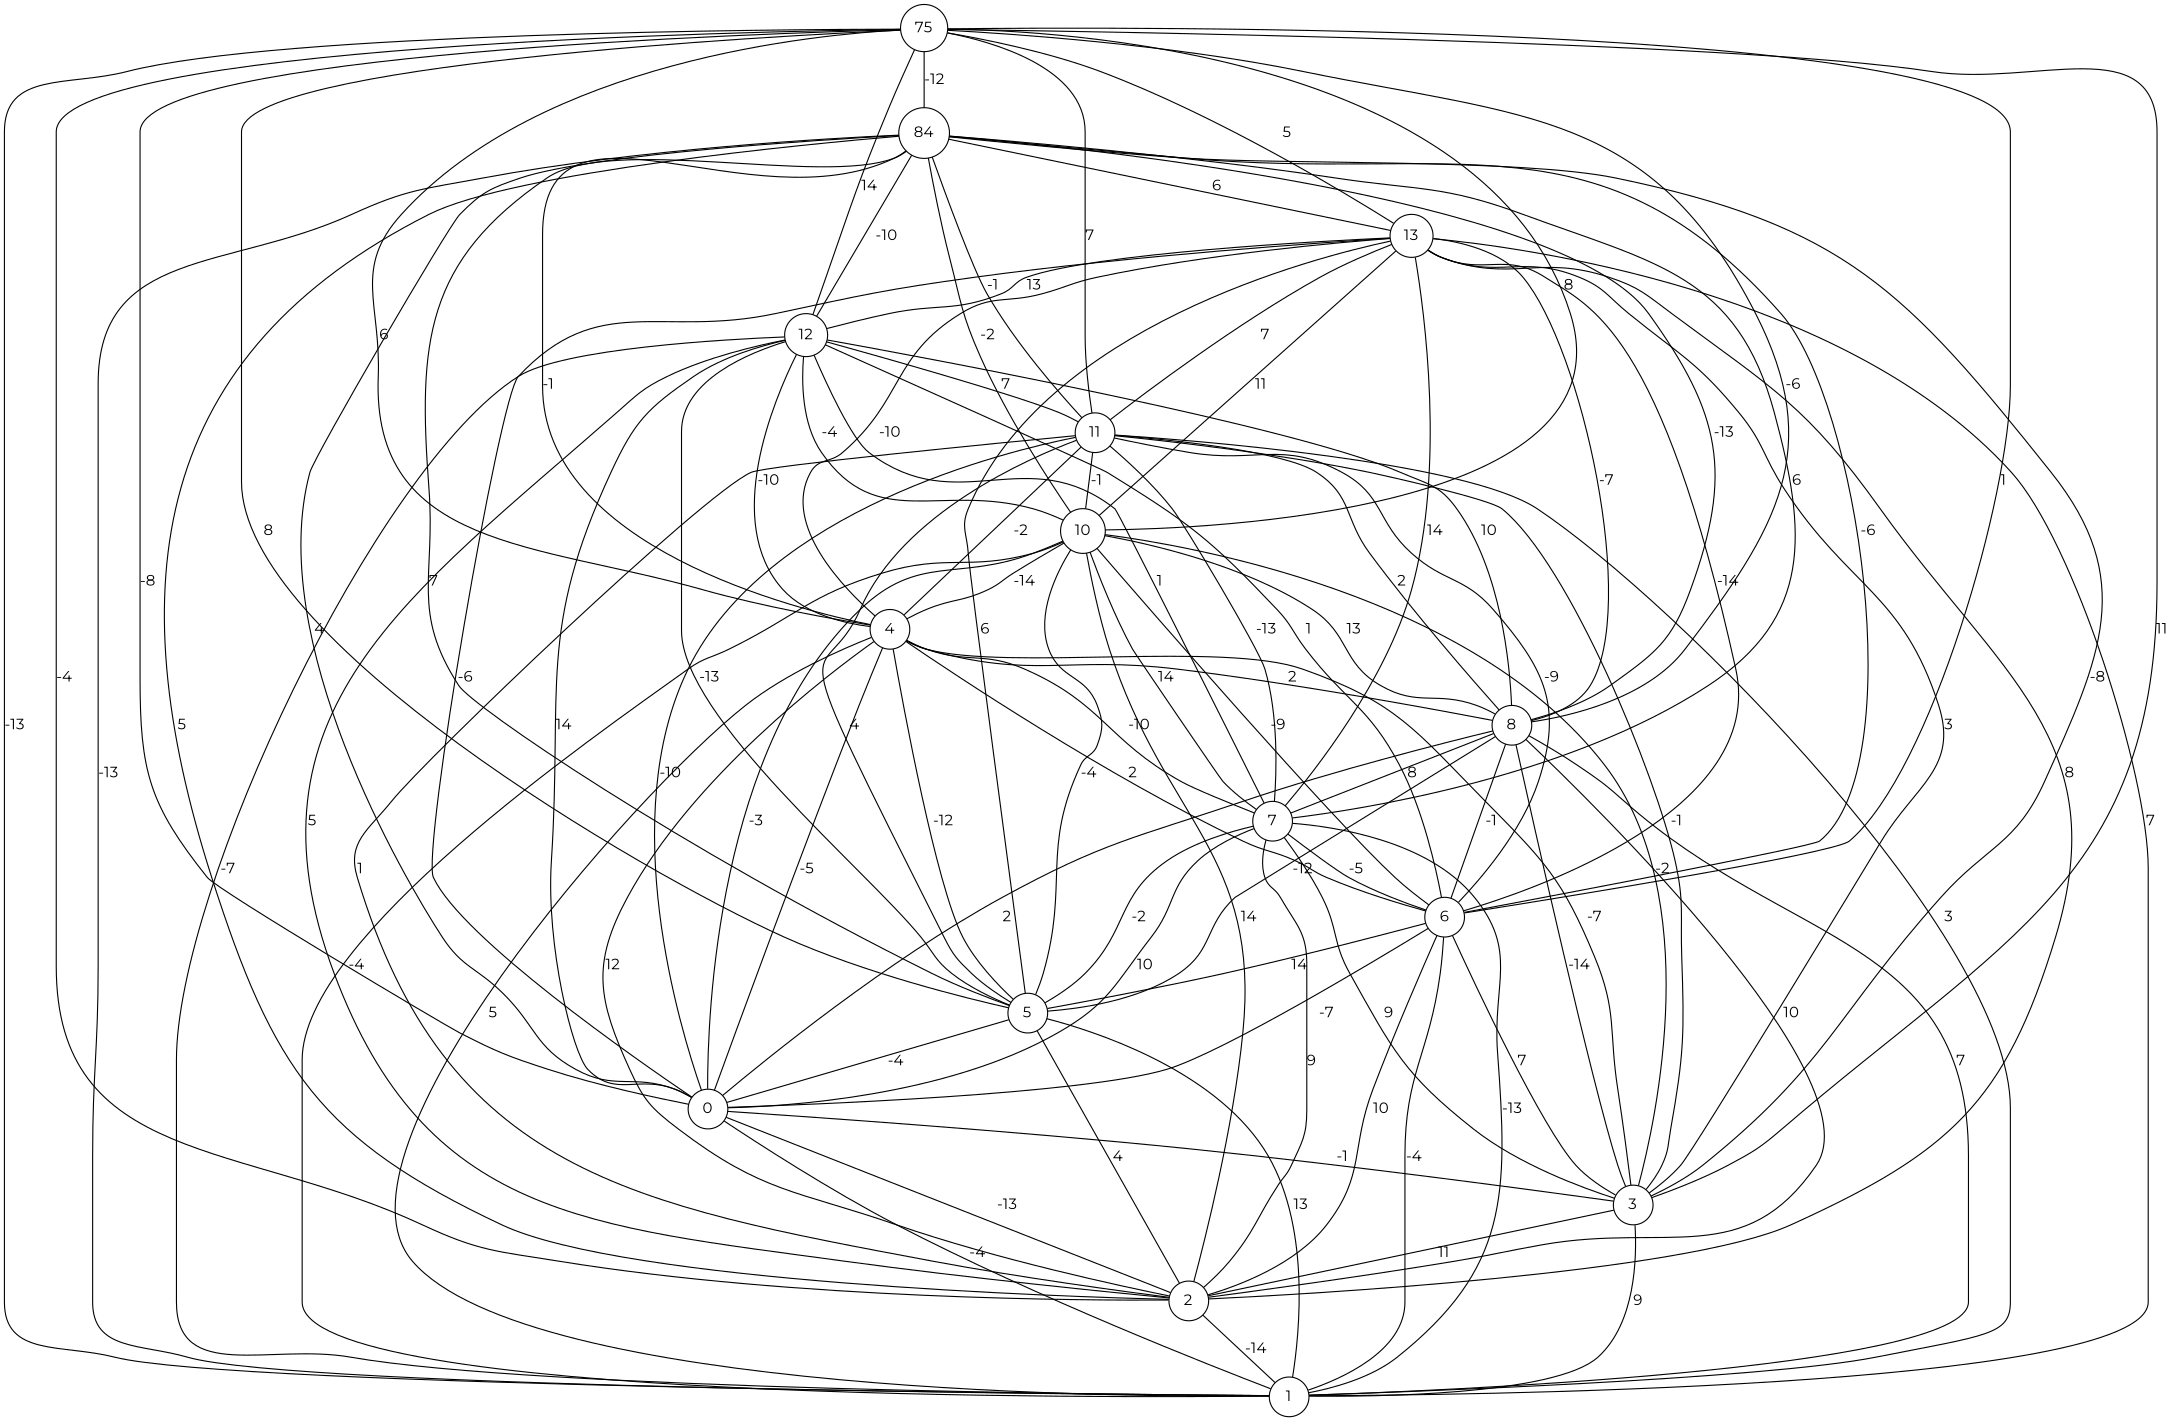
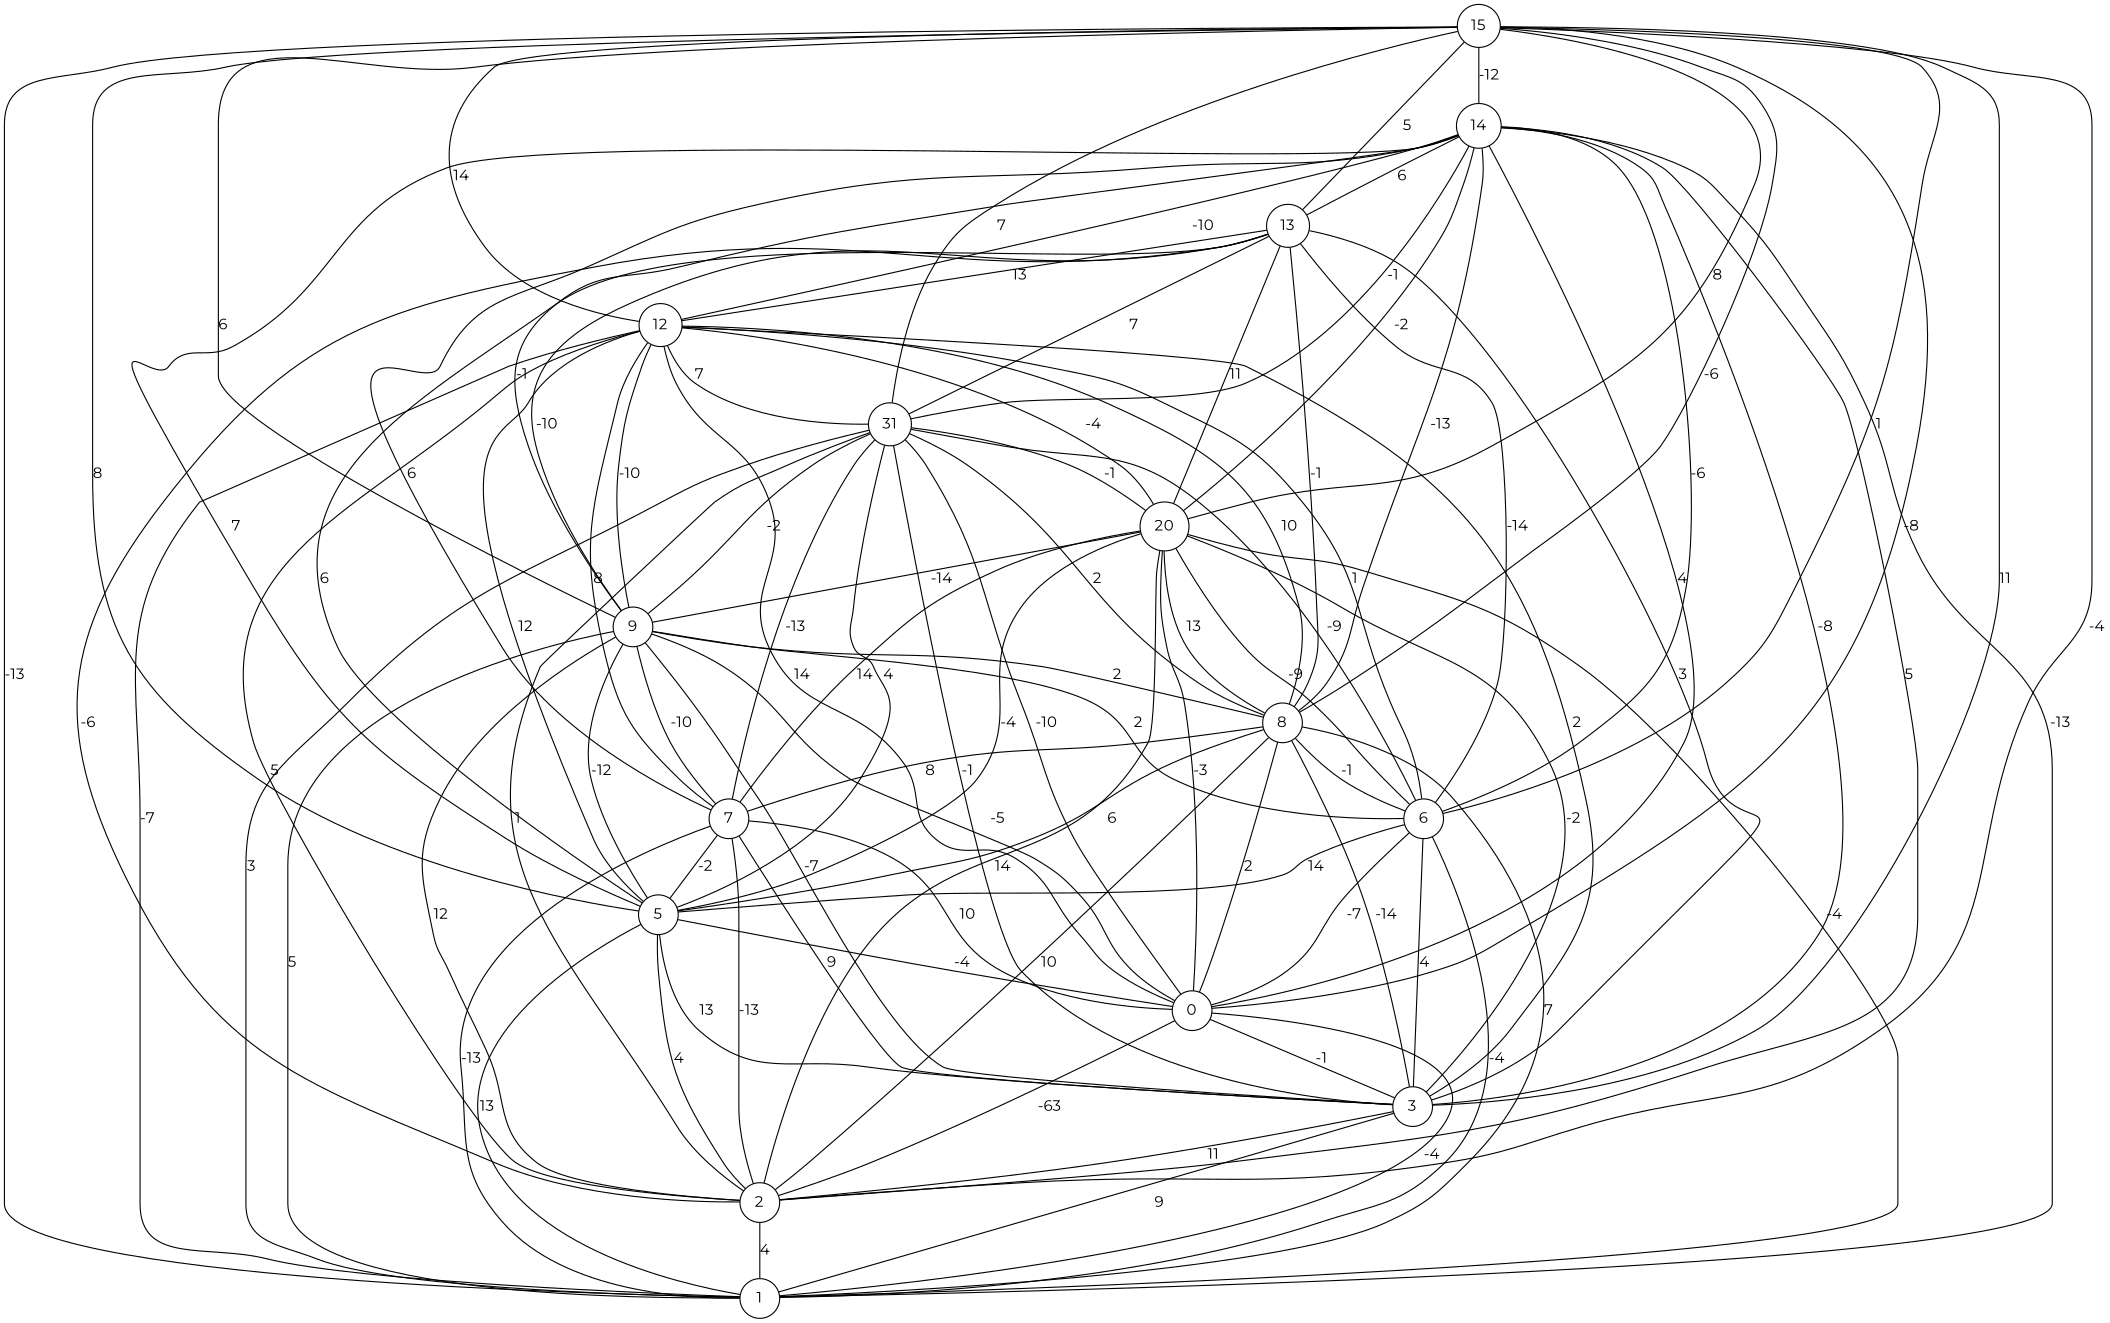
  graph {
    fontname=Montserrat
    node [fontname=Montserrat shape=circle]
    edge [fontname=Montserrat]
-   15 [label=75]
+   15
    1
    2
    3
    n5 [label=0]
    5
    6
    8
-   9 [label=4]
-   10
-   11
+   9
+   10 [label=20]
+   11 [label=31]
    12
    13
-   14 [label=84]
+   14
    7
    15 -- 1 [label=-13]
    15 -- 2 [label=-4]
    15 -- 3 [label=11]
    15 -- n5 [label=-8]
    15 -- 5 [label=8]
    15 -- 6 [label=1]
    15 -- 8 [label=-6]
    15 -- 9 [label=6]
    15 -- 10 [label=8]
    15 -- 11 [label=7]
    15 -- 12 [label=14]
    15 -- 13 [label=5]
    15 -- 14 [label=-12]
-   2 -- 1 [label=-14]
+   2 -- 1 [label=4]
    3 -- 1 [label=9]
    3 -- 2 [label=11]
    n5 -- 1 [label=-4]
-   n5 -- 2 [label=-13]
+   n5 -- 2 [label=-63]
    n5 -- 3 [label=-1]
    5 -- 1 [label=13]
    5 -- 2 [label=4]
+   5 -- 3 [label=13]
    5 -- n5 [label=-4]
    6 -- 1 [label=-4]
-   6 -- 2 [label=10]
-   6 -- 3 [label=7]
+   6 -- 3 [label=4]
    6 -- n5 [label=-7]
    6 -- 5 [label=14]
    8 -- 1 [label=7]
    8 -- 2 [label=10]
    8 -- 3 [label=-14]
    8 -- n5 [label=2]
-   8 -- 5 [label=-12]
+   8 -- 5 [label=6]
    8 -- 6 [label=-1]
    8 -- 7 [label=8]
    9 -- 1 [label=5]
    9 -- 2 [label=12]
    9 -- 3 [label=-7]
    9 -- n5 [label=-5]
    9 -- 5 [label=-12]
    9 -- 6 [label=2]
    9 -- 8 [label=2]
    9 -- 7 [label=-10]
    10 -- 1 [label=-4]
    10 -- 2 [label=14]
    10 -- 3 [label=-2]
    10 -- n5 [label=-3]
    10 -- 5 [label=-4]
    10 -- 6 [label=-9]
    10 -- 8 [label=13]
    10 -- 9 [label=-14]
    10 -- 7 [label=14]
    11 -- 1 [label=3]
    11 -- 2 [label=1]
    11 -- 3 [label=-1]
    11 -- n5 [label=-10]
    11 -- 5 [label=4]
    11 -- 6 [label=-9]
    11 -- 8 [label=2]
    11 -- 9 [label=-2]
    11 -- 10 [label=-1]
    11 -- 7 [label=-13]
    12 -- 1 [label=-7]
    12 -- 2 [label=5]
+   12 -- 3 [label=2]
    12 -- n5 [label=14]
-   12 -- 5 [label=-13]
+   12 -- 5 [label=12]
    12 -- 6 [label=1]
    12 -- 8 [label=10]
    12 -- 9 [label=-10]
    12 -- 10 [label=-4]
    12 -- 11 [label=7]
-   12 -- 7 [label=1]
-   13 -- 1 [label=7]
-   13 -- 2 [label=8]
+   12 -- 7 [label=8]
+   13 -- 2 [label=-6]
    13 -- 3 [label=3]
-   13 -- n5 [label=-6]
    13 -- 5 [label=6]
    13 -- 6 [label=-14]
-   13 -- 8 [label=-7]
+   13 -- 8 [label=-1]
    13 -- 9 [label=-10]
    13 -- 10 [label=11]
    13 -- 11 [label=7]
    13 -- 12 [label=13]
-   13 -- 7 [label=14]
    14 -- 1 [label=-13]
    14 -- 2 [label=5]
    14 -- 3 [label=-8]
    14 -- n5 [label=4]
    14 -- 5 [label=7]
    14 -- 6 [label=-6]
    14 -- 8 [label=-13]
    14 -- 9 [label=-1]
    14 -- 10 [label=-2]
    14 -- 11 [label=-1]
    14 -- 12 [label=-10]
    14 -- 13 [label=6]
    14 -- 7 [label=6]
    7 -- 1 [label=-13]
-   7 -- 2 [label=9]
+   7 -- 2 [label=-13]
    7 -- 3 [label=9]
    7 -- n5 [label=10]
    7 -- 5 [label=-2]
-   7 -- 6 [label=-5]
  }
